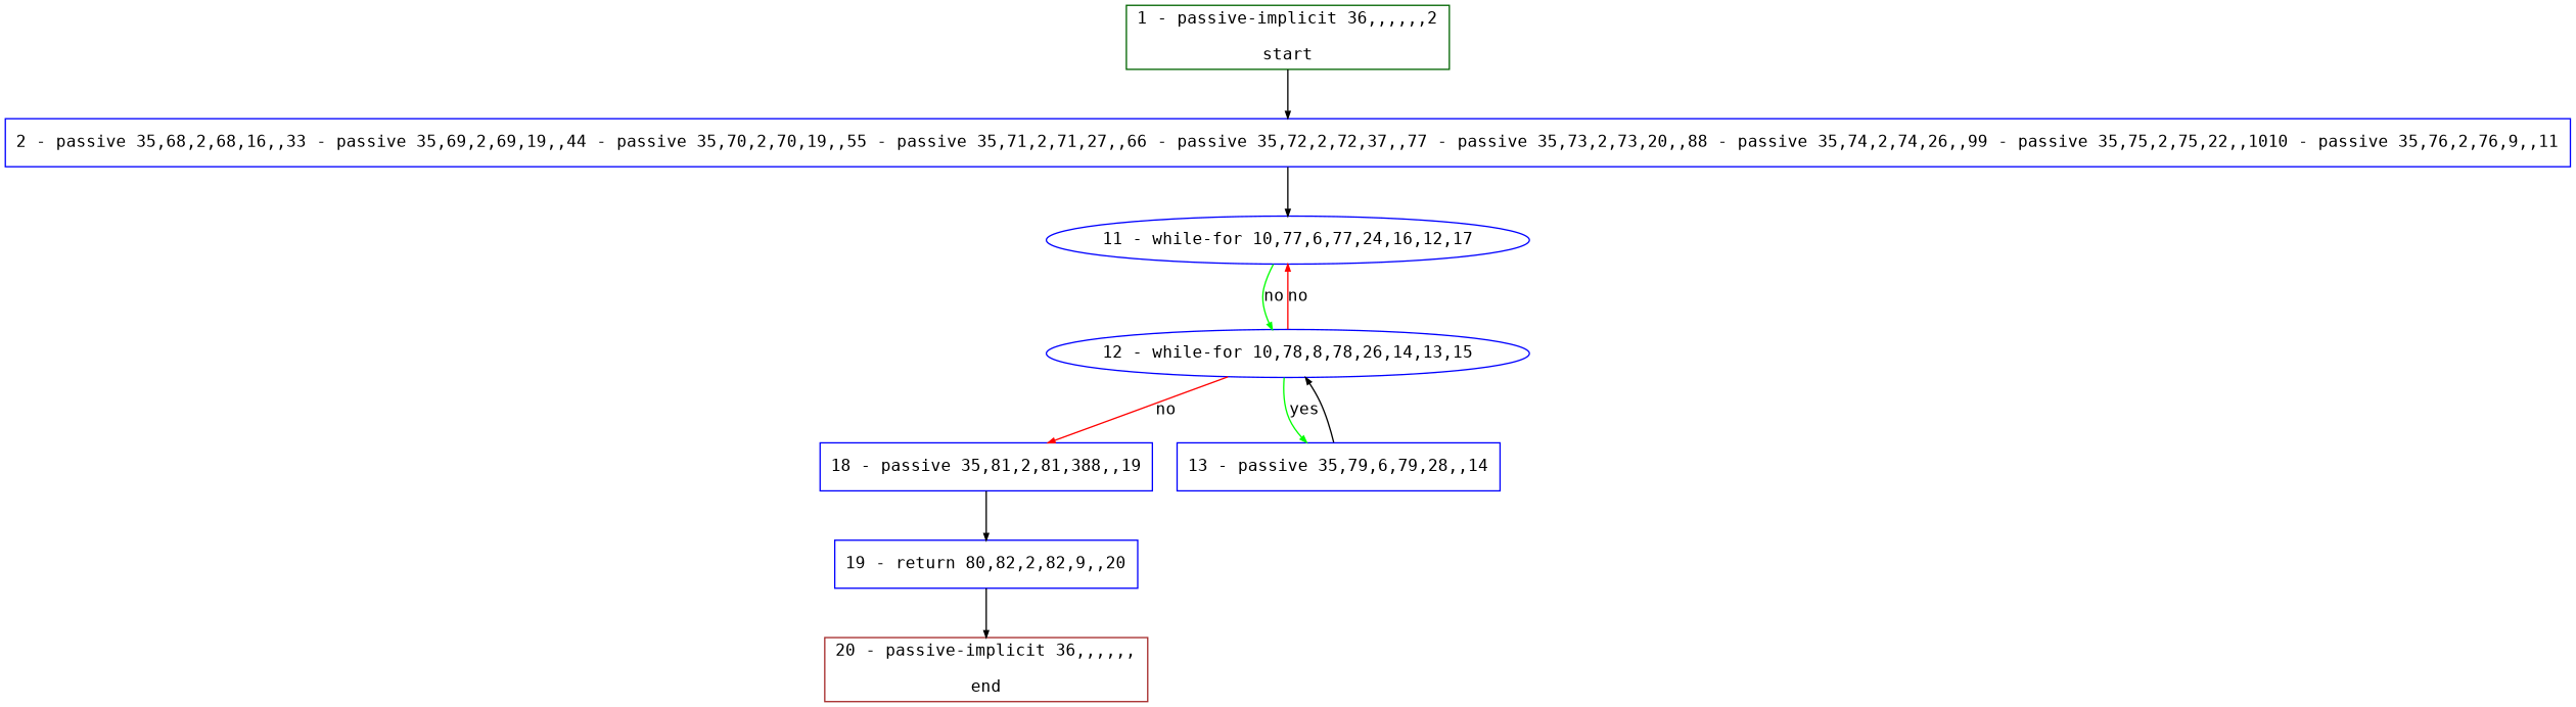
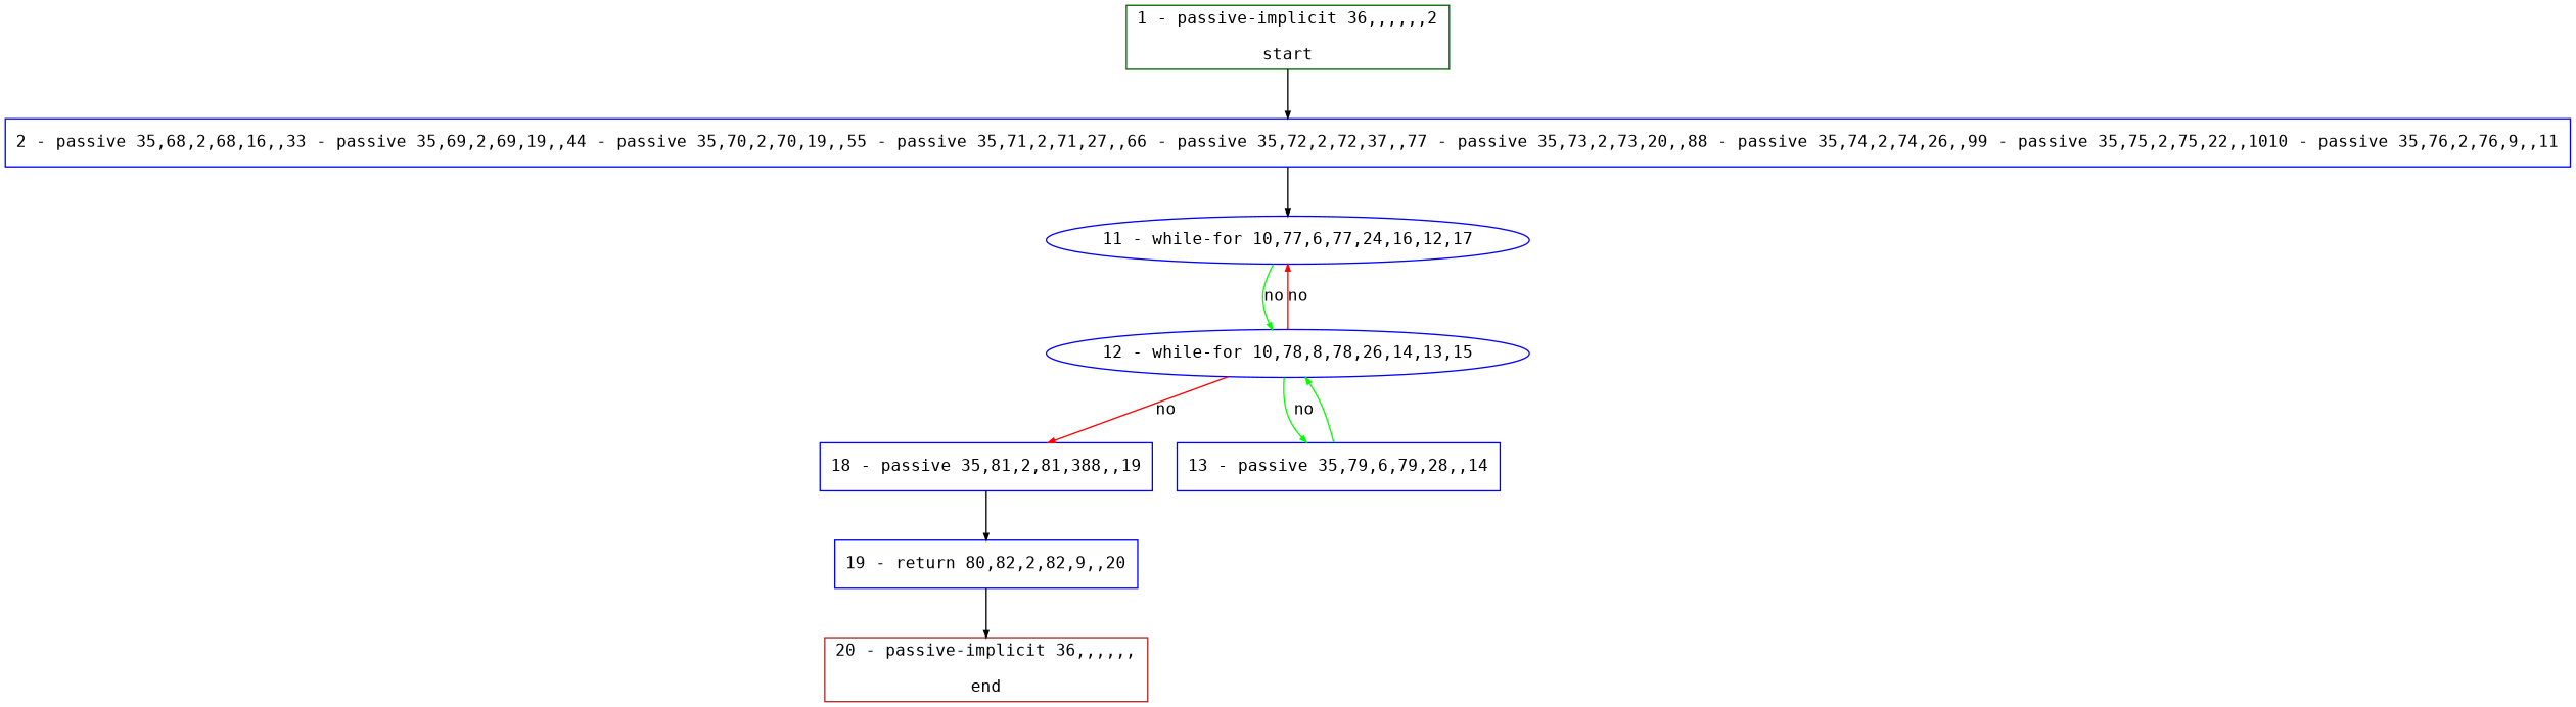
  digraph {
    bgcolor=white
    compound=true
    fillcolor="#FFFFCC"
    fontname="DejaVu Sans Mono"
    fontsize=12
    pack=true
    packmode=clust
    style="rounded,filled"
    node [color="#0000ff" compound=true fillcolor="#ffffff" fixedsize=false fontname="DejaVu Sans Mono" fontsize=12 node_initialized=no shape=box style=filled]
    edge [arrowhead=normal arrowsize=0.5 arrowtail=none color="#000000" compound=true dir=forward fontcolor=black fontname="DejaVu Sans Mono" fontsize=12]
    n1 [label="2 - passive 35,68,2,68,16,,33 - passive 35,69,2,69,19,,44 - passive 35,70,2,70,19,,55 - passive 35,71,2,71,27,,66 - passive 35,72,2,72,37,,77 - passive 35,73,2,73,20,,88 - passive 35,74,2,74,26,,99 - passive 35,75,2,75,22,,1010 - passive 35,76,2,76,9,,11"]
    n2 [label="11 - while-for 10,77,6,77,24,16,12,17" shape=oval]
    n3 [label="12 - while-for 10,78,8,78,26,14,13,15" shape=oval]
    n4 [color="#006400" label="1 - passive-implicit 36,,,,,,2\n\nstart"]
    n5 [label="18 - passive 35,81,2,81,388,,19"]
    n6 [label="13 - passive 35,79,6,79,28,,14"]
    n7 [label="19 - return 80,82,2,82,9,,20"]
    n8 [color="#a52a2a" label="20 - passive-implicit 36,,,,,,\n\nend"]
    n1 -> n2
    n2 -> n3 [color="#00ff00" label=no]
    n3 -> n2 [color="#ff0000" label=no]
    n3 -> n5 [color="#ff0000" label=no]
-   n3 -> n6 [color="#00ff00" label=yes]
+   n3 -> n6 [color="#00ff00" label=no]
    n4 -> n1
    n5 -> n7
-   n6 -> n3
+   n6 -> n3 [color="#00ff00"]
    n7 -> n8
  }
